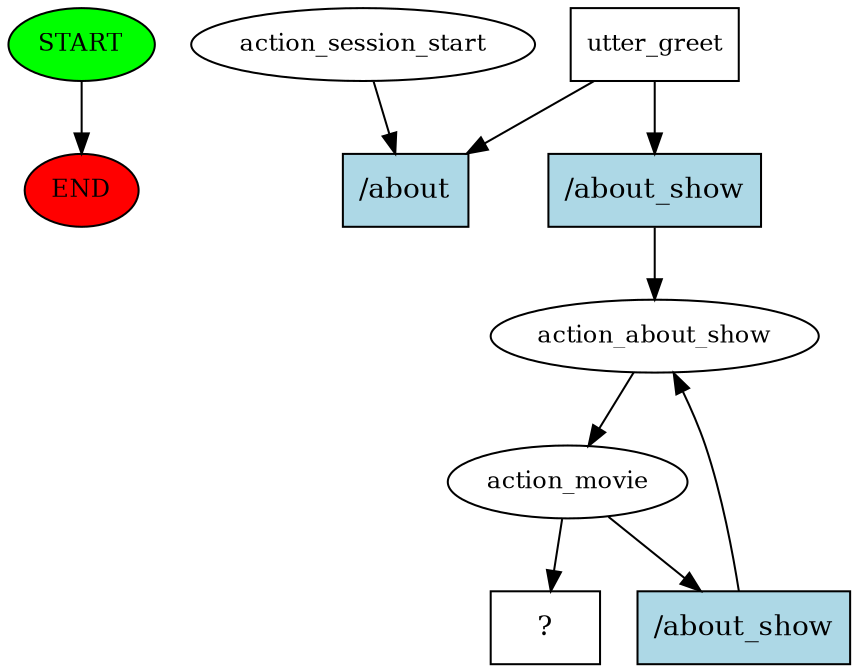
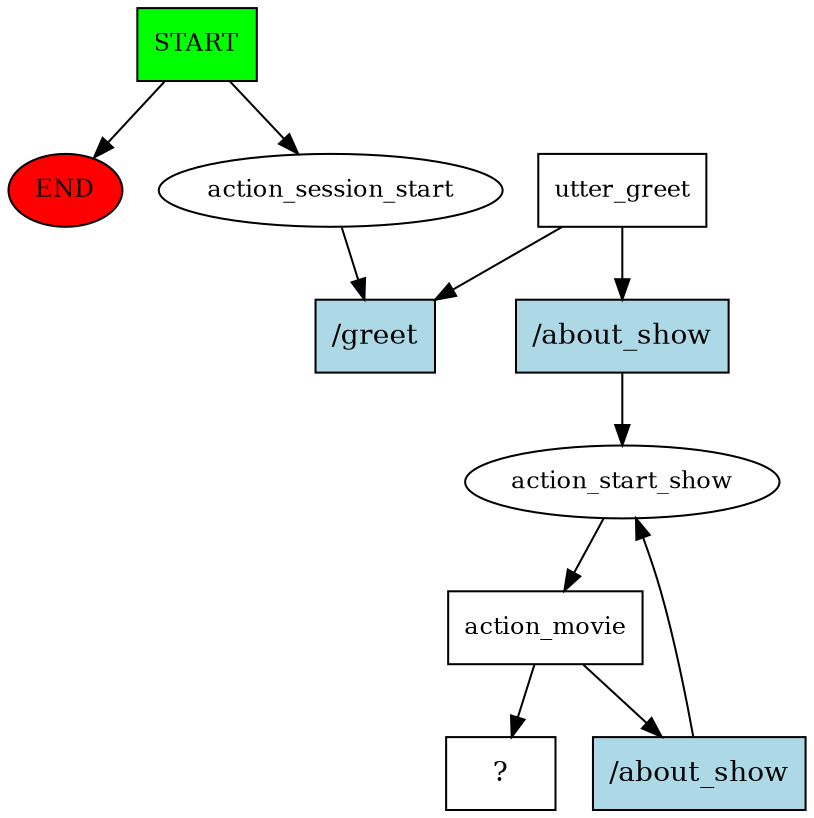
  digraph {
    node [fontsize=12]
-   n1 [fillcolor=green label=START style=filled]
+   n1 [fillcolor=green label=START style=filled shape=box]
    n2 [fillcolor=red label=END style=filled]
    n3 [label=action_session_start]
-   n4 [fillcolor=lightblue label="/about" shape=rect style=filled fontsize=""]
+   n4 [fillcolor=lightblue label="/greet" shape=rect style=filled fontsize=""]
    n5 [label=utter_greet shape=box]
    n6 [fillcolor=lightblue label="/about_show" shape=rect style=filled fontsize=""]
-   n7 [label=action_about_show]
-   n8 [label=action_movie]
+   n7 [label=action_start_show]
+   n8 [label=action_movie shape=box]
    n9 [label="  ?  " shape=rect fontsize=""]
    n10 [fillcolor=lightblue label="/about_show" shape=rect style=filled fontsize=""]
    n1 -> n2
+   n1 -> n3
    n3 -> n4
    n5 -> n4
    n5 -> n6
    n6 -> n7
    n7 -> n8
    n8 -> n9
    n8 -> n10
    n10 -> n7
  }
